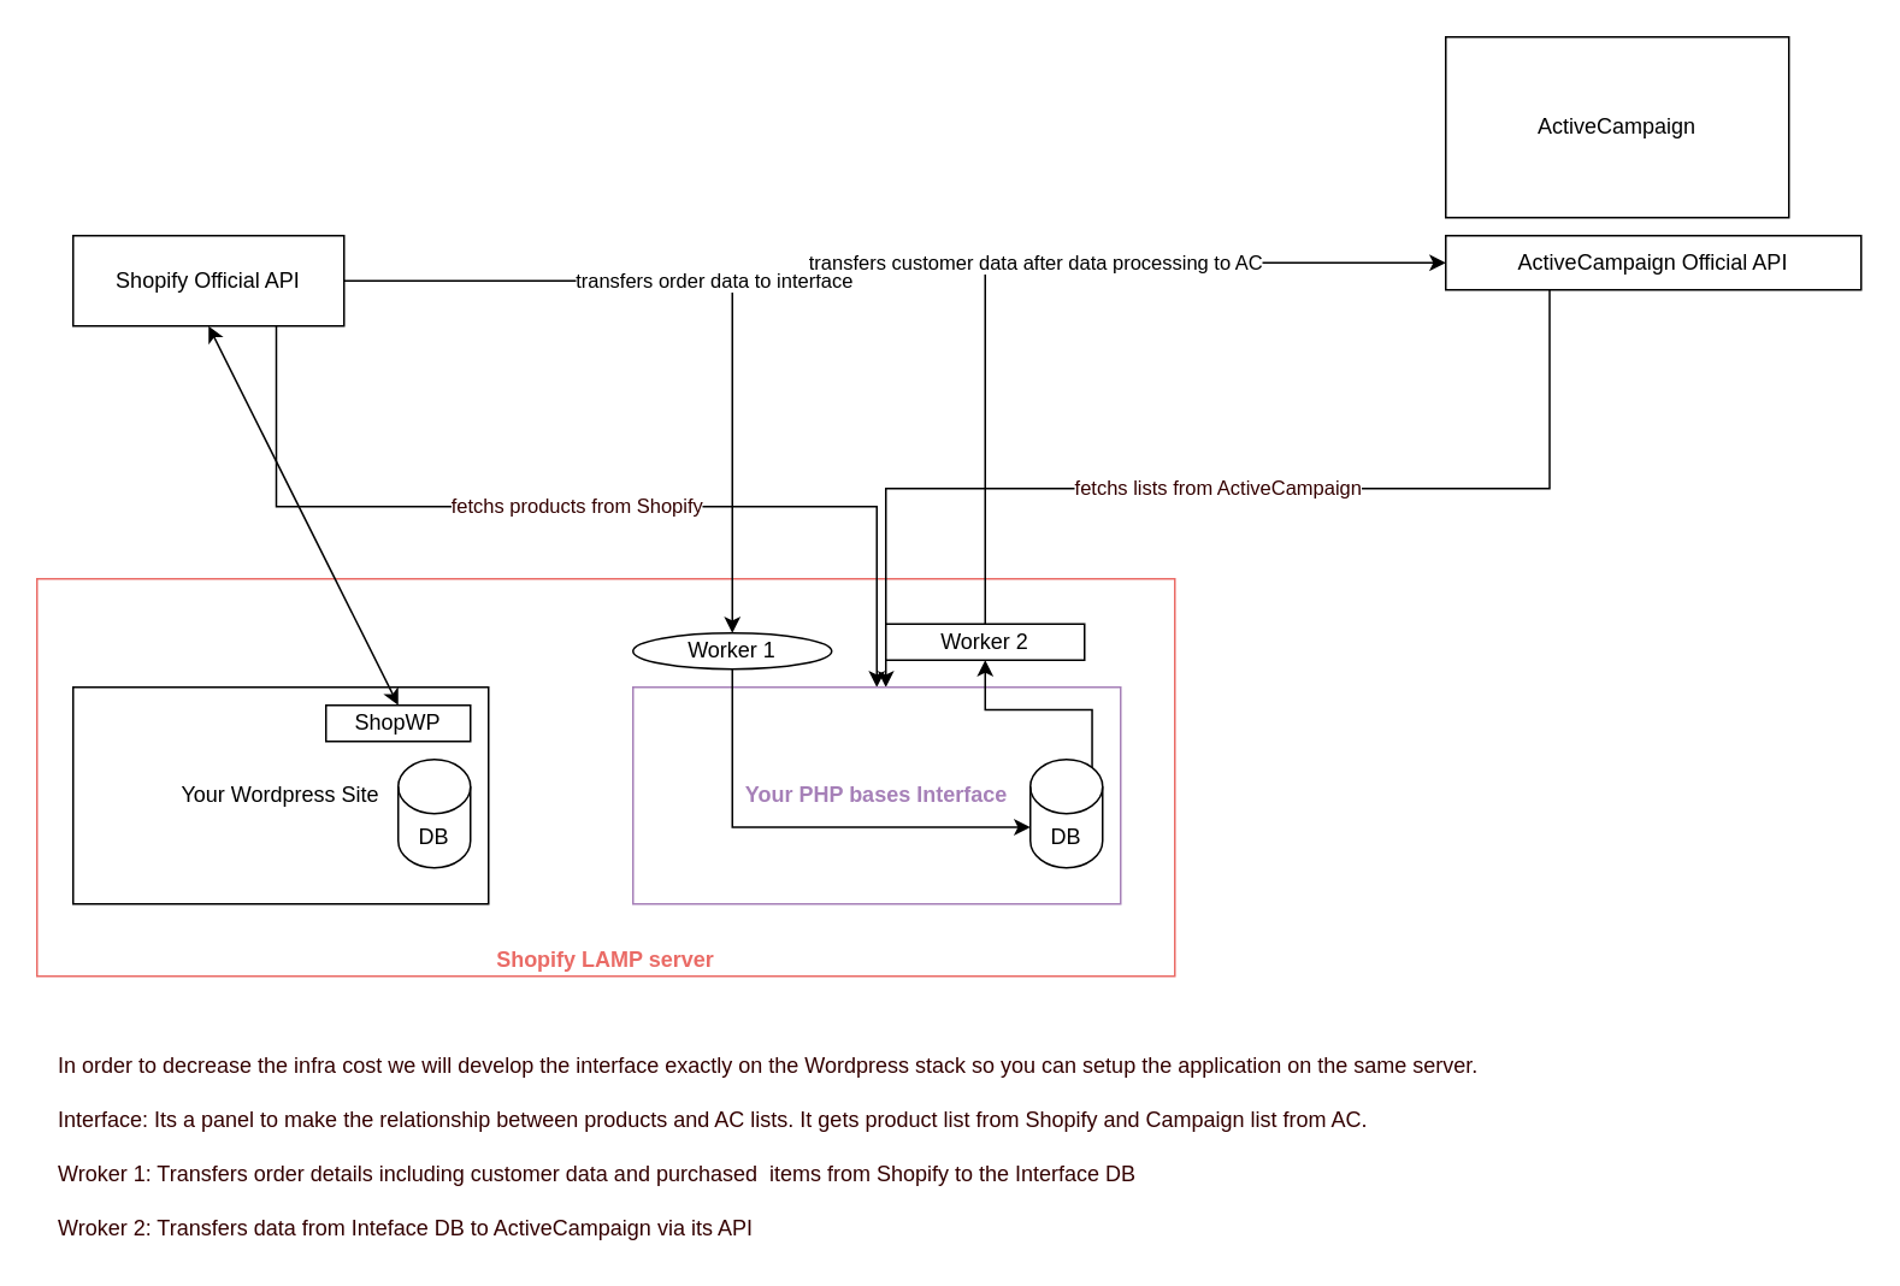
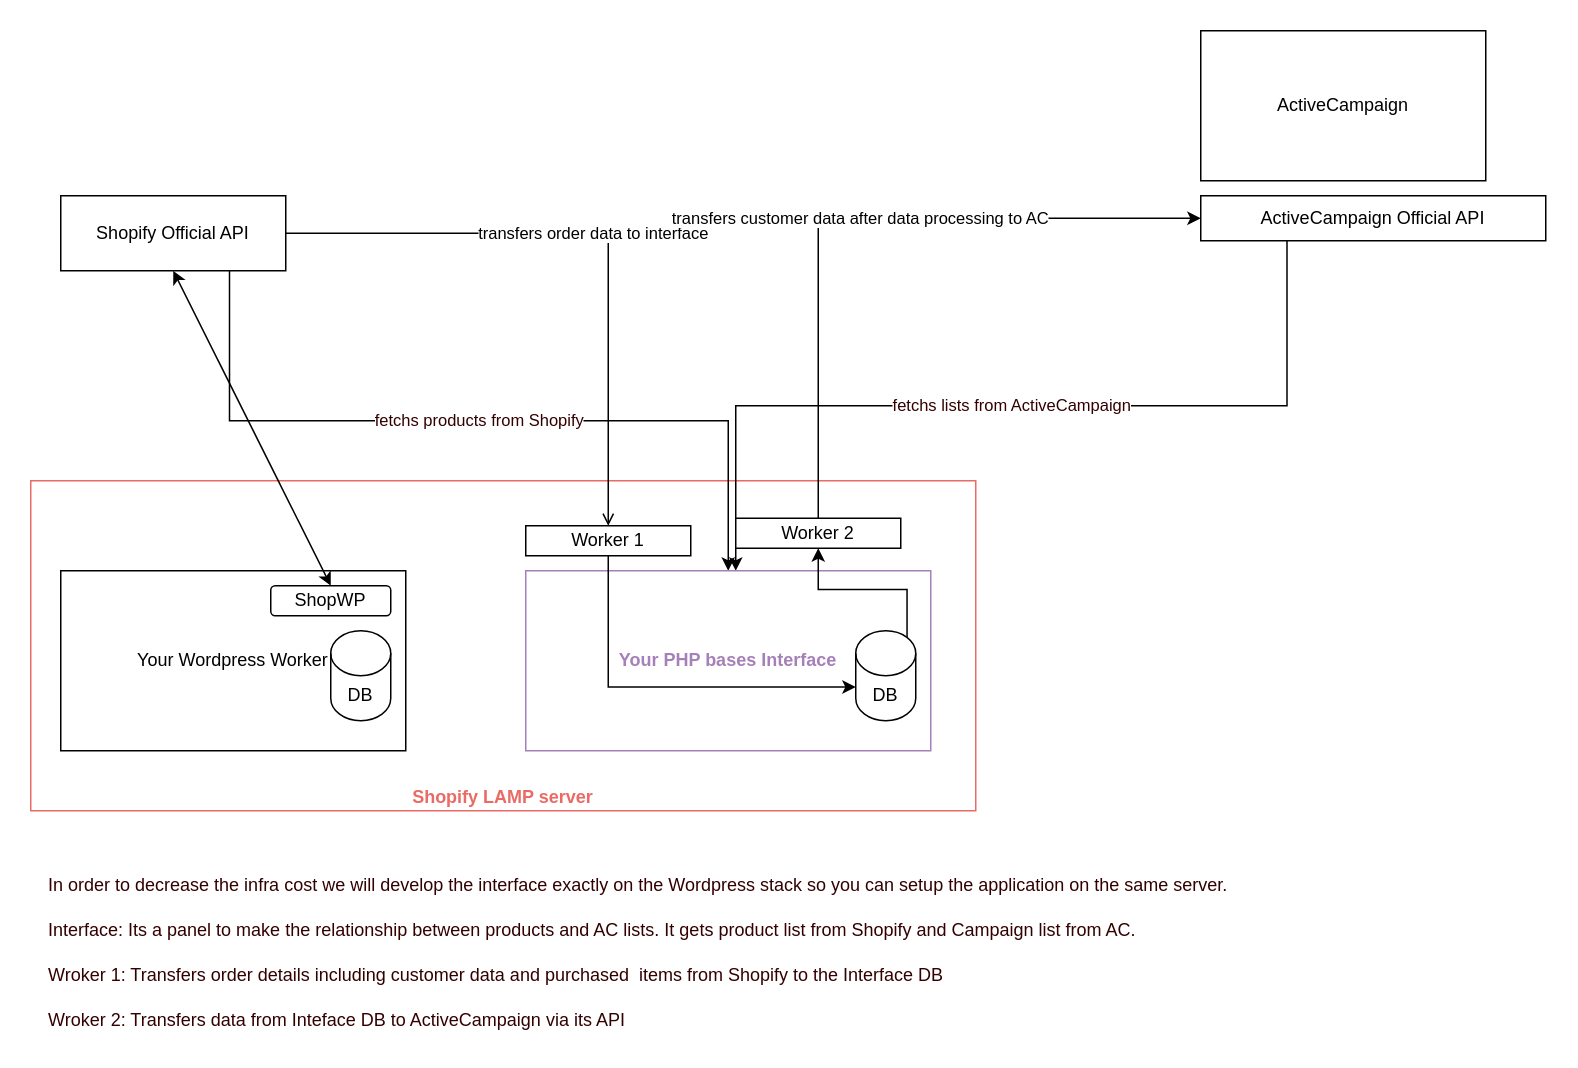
  <mxCell id="0" />
  <mxCell id="1" parent="0" />
  <mxCell id="2" value="Shopify LAMP server" style="rounded=0;whiteSpace=wrap;html=1;strokeColor=#EA6B66;verticalAlign=bottom;fontStyle=1;fontColor=#EA6B66;" vertex="1" parent="1"><mxGeometry x="20" y="320" width="630" height="220" as="geometry" /></mxCell>
- <mxCell id="3" value="transfers order data to interface" style="edgeStyle=orthogonalEdgeStyle;rounded=0;orthogonalLoop=1;jettySize=auto;html=1;exitX=1;exitY=0.5;exitDx=0;exitDy=0;entryX=0.5;entryY=0;entryDx=0;entryDy=0;" edge="1" parent="1" source="5" target="15"><mxGeometry relative="1" as="geometry" /></mxCell>
+ <mxCell id="3" value="transfers order data to interface" style="edgeStyle=orthogonalEdgeStyle;rounded=0;orthogonalLoop=1;jettySize=auto;html=1;exitX=1;exitY=0.5;exitDx=0;exitDy=0;entryX=0.5;entryY=0;entryDx=0;entryDy=0;endArrow=open;" edge="1" parent="1" source="5" target="15"><mxGeometry relative="1" as="geometry" /></mxCell>
  <mxCell id="4" value="fetchs products from Shopify" style="edgeStyle=orthogonalEdgeStyle;rounded=0;orthogonalLoop=1;jettySize=auto;html=1;exitX=0.75;exitY=1;exitDx=0;exitDy=0;entryX=0.5;entryY=0;entryDx=0;entryDy=0;fontColor=#330000;" edge="1" parent="1" source="5" target="13"><mxGeometry relative="1" as="geometry" /></mxCell>
  <mxCell id="5" value="Shopify Official API" style="rounded=0;whiteSpace=wrap;html=1;" vertex="1" parent="1"><mxGeometry x="40" y="130" width="150" height="50" as="geometry" /></mxCell>
- <mxCell id="6" value="Your Wordpress Site" style="rounded=0;whiteSpace=wrap;html=1;" vertex="1" parent="1"><mxGeometry x="40" y="380" width="230" height="120" as="geometry" /></mxCell>
- <mxCell id="7" value="ShopWP" style="rounded=0;whiteSpace=wrap;html=1;" vertex="1" parent="1"><mxGeometry x="180" y="390" width="80" height="20" as="geometry" /></mxCell>
+ <mxCell id="6" value="Your Wordpress Worker" style="rounded=0;whiteSpace=wrap;html=1;" vertex="1" parent="1"><mxGeometry x="40" y="380" width="230" height="120" as="geometry" /></mxCell>
+ <mxCell id="7" value="ShopWP" style="whiteSpace=wrap;html=1;rounded=1;" vertex="1" parent="1"><mxGeometry x="180" y="390" width="80" height="20" as="geometry" /></mxCell>
  <mxCell id="8" value="" style="endArrow=classic;startArrow=classic;html=1;rounded=0;exitX=0.5;exitY=0;exitDx=0;exitDy=0;entryX=0.5;entryY=1;entryDx=0;entryDy=0;" edge="1" parent="1" source="7" target="5"><mxGeometry width="50" height="50" relative="1" as="geometry"><mxPoint x="390" y="320" as="sourcePoint" /><mxPoint x="440" y="270" as="targetPoint" /></mxGeometry></mxCell>
  <mxCell id="9" value="DB" style="shape=cylinder3;whiteSpace=wrap;html=1;boundedLbl=1;backgroundOutline=1;size=15;" vertex="1" parent="1"><mxGeometry x="220" y="420" width="40" height="60" as="geometry" /></mxCell>
  <mxCell id="10" value="ActiveCampaign" style="rounded=0;whiteSpace=wrap;html=1;" vertex="1" parent="1"><mxGeometry x="800" y="20" width="190" height="100" as="geometry" /></mxCell>
  <mxCell id="11" value="fetchs lists from ActiveCampaign" style="edgeStyle=orthogonalEdgeStyle;rounded=0;orthogonalLoop=1;jettySize=auto;html=1;exitX=0.25;exitY=1;exitDx=0;exitDy=0;fontColor=#330000;" edge="1" parent="1" source="12"><mxGeometry relative="1" as="geometry"><mxPoint x="490" y="380" as="targetPoint" /><Array as="points"><mxPoint x="858" y="270" /><mxPoint x="490" y="270" /></Array></mxGeometry></mxCell>
  <mxCell id="12" value="ActiveCampaign Official API" style="rounded=0;whiteSpace=wrap;html=1;" vertex="1" parent="1"><mxGeometry x="800" y="130" width="230" height="30" as="geometry" /></mxCell>
  <mxCell id="13" value="Your PHP bases Interface" style="rounded=0;whiteSpace=wrap;html=1;fontStyle=1;fontColor=#A680B8;strokeColor=#A680B8;" vertex="1" parent="1"><mxGeometry x="350" y="380" width="270" height="120" as="geometry" /></mxCell>
  <mxCell id="14" style="edgeStyle=orthogonalEdgeStyle;rounded=0;orthogonalLoop=1;jettySize=auto;html=1;exitX=0.5;exitY=1;exitDx=0;exitDy=0;entryX=0;entryY=0;entryDx=0;entryDy=37.5;entryPerimeter=0;" edge="1" parent="1" source="15" target="17"><mxGeometry relative="1" as="geometry" /></mxCell>
- <mxCell id="15" value="Worker 1" style="ellipse;whiteSpace=wrap;html=1;" vertex="1" parent="1"><mxGeometry x="350" y="350" width="110" height="20" as="geometry" /></mxCell>
+ <mxCell id="15" value="Worker 1" style="rounded=0;whiteSpace=wrap;html=1;" vertex="1" parent="1"><mxGeometry x="350" y="350" width="110" height="20" as="geometry" /></mxCell>
  <mxCell id="16" style="edgeStyle=orthogonalEdgeStyle;rounded=0;orthogonalLoop=1;jettySize=auto;html=1;exitX=0.855;exitY=0;exitDx=0;exitDy=4.35;exitPerimeter=0;entryX=0.5;entryY=1;entryDx=0;entryDy=0;" edge="1" parent="1" source="17" target="19"><mxGeometry relative="1" as="geometry" /></mxCell>
  <mxCell id="17" value="DB" style="shape=cylinder3;whiteSpace=wrap;html=1;boundedLbl=1;backgroundOutline=1;size=15;" vertex="1" parent="1"><mxGeometry x="570" y="420" width="40" height="60" as="geometry" /></mxCell>
  <mxCell id="18" value="transfers customer data after data processing to AC" style="edgeStyle=orthogonalEdgeStyle;rounded=0;orthogonalLoop=1;jettySize=auto;html=1;exitX=0.5;exitY=0;exitDx=0;exitDy=0;entryX=0;entryY=0.5;entryDx=0;entryDy=0;" edge="1" parent="1" source="19" target="12"><mxGeometry relative="1" as="geometry" /></mxCell>
  <mxCell id="19" value="Worker 2" style="rounded=0;whiteSpace=wrap;html=1;" vertex="1" parent="1"><mxGeometry x="490" y="345" width="110" height="20" as="geometry" /></mxCell>
  <mxCell id="20" value="Wroker 1: Transfers order details including customer data and purchased&amp;nbsp; items from Shopify to the Interface DB" style="text;html=1;align=left;verticalAlign=middle;resizable=0;points=[];autosize=1;strokeColor=none;fillColor=none;fontColor=#330000;" vertex="1" parent="1"><mxGeometry x="30" y="640" width="610" height="20" as="geometry" /></mxCell>
  <mxCell id="21" value="Wroker 2: Transfers data from Inteface DB to ActiveCampaign via its API" style="text;html=1;align=left;verticalAlign=middle;resizable=0;points=[];autosize=1;strokeColor=none;fillColor=none;fontColor=#330000;" vertex="1" parent="1"><mxGeometry x="30" y="670" width="400" height="20" as="geometry" /></mxCell>
  <mxCell id="22" value="Interface: Its a panel to make the relationship between products and AC lists. It gets product list from Shopify and Campaign list from AC." style="text;html=1;align=left;verticalAlign=middle;resizable=0;points=[];autosize=1;strokeColor=none;fillColor=none;fontColor=#330000;" vertex="1" parent="1"><mxGeometry x="30" y="610" width="740" height="20" as="geometry" /></mxCell>
  <mxCell id="23" value="In order to decrease the infra cost we will develop the interface exactly on the Wordpress stack so you can setup the application on the same server." style="text;html=1;align=left;verticalAlign=middle;resizable=0;points=[];autosize=1;strokeColor=none;fillColor=none;fontColor=#330000;" vertex="1" parent="1"><mxGeometry x="30" y="580" width="800" height="20" as="geometry" /></mxCell>
